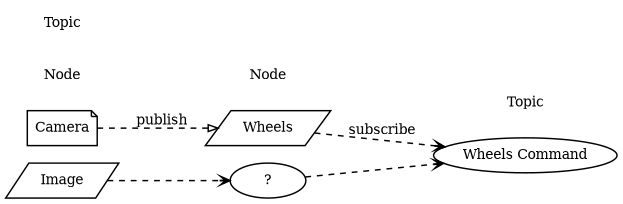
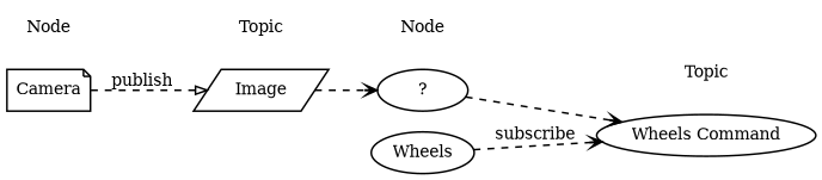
  digraph {
    rankdir=LR
    node [fillcolor=white penwidth=1.5 shape=plaintext style=filled]
    edge [arrowhead=vee penwidth=1.5 style=dashed]
    n1 [label=Camera shape=note]
    n2 [label="Node"]
-   n3 [label=Wheels shape=parallelogram]
+   n3 [label=Wheels shape=ellipse]
    n4 [label="Node"]
    n5 [label=Image shape=parallelogram]
    n6 [label=Topic]
    n7 [label="Wheels Command" shape=ellipse]
    n8 [label=Topic]
    n9 [label="    ?    " shape=ellipse]
    subgraph sub_1 {
      rank=same
      n1
      n2
    }
    subgraph sub_2 {
      rank=same
      n3
      n4
    }
    subgraph sub_3 {
      rank=same
      n5
      n6
    }
    subgraph sub_4 {
      rank=same
      n7
      n8
    }
-   n1 -> n3 [arrowhead=onormal label=publish]
+   n1 -> n5 [arrowhead=onormal label=publish]
    n3 -> n7 [label=subscribe]
    n5 -> n9
    n9 -> n7
  }
